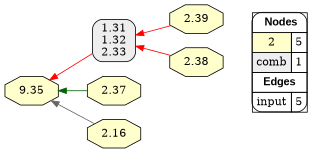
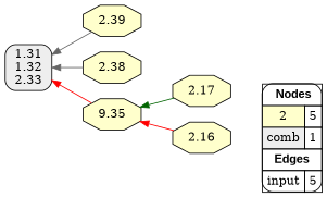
  digraph {
    rankdir=RL
    node [fillcolor="#FFFFCC" shape=octagon style=filled]
    edge [arrowhead=normal color=red constraint=true penwidth=1 style=solid]
    n1 [fillcolor=white label=<   <TABLE BORDER="0" CELLBORDER="1" CELLSPACING="0" CELLPADDING="4">  <TR> <TD COLSPAN="2"><font face="Arial Black"> Nodes</font></TD> </TR>  <TR>   <TD bgcolor="#FFFFCC">2</TD>   <TD>5</TD>   </TR>  <TR>   <TD bgcolor="#EEEEEE">comb</TD>   <TD>1</TD>   </TR>  <TR> <TD COLSPAN="2"><font face = "Arial Black"> Edges </font></TD> </TR>  <TR>   <TD><font color ="#000000">input</font></TD>   <TD>5</TD>   </TR>  </TABLE>   > margin=0 shape=box style="filled,rounded"]
    n2 [label=9.35]
    "1.31\n1.32\n2.33" [fillcolor="#EEEEEE" shape=box style="filled,rounded"]
    n4 [label=2.39]
-   2.37
+   2.37 [label=2.17]
    n6 [label=2.16]
    2.38
    subgraph sub_1 {
      rank=source
      n1
    }
-   "1.31\n1.32\n2.33" -> n2
-   n4 -> "1.31\n1.32\n2.33"
+   n2 -> "1.31\n1.32\n2.33"
+   n4 -> "1.31\n1.32\n2.33" [color=gray40]
    2.37 -> n2 [color=darkgreen]
-   n6 -> n2 [color=gray40]
-   2.38 -> "1.31\n1.32\n2.33"
+   n6 -> n2
+   2.38 -> "1.31\n1.32\n2.33" [color=gray40]
  }
